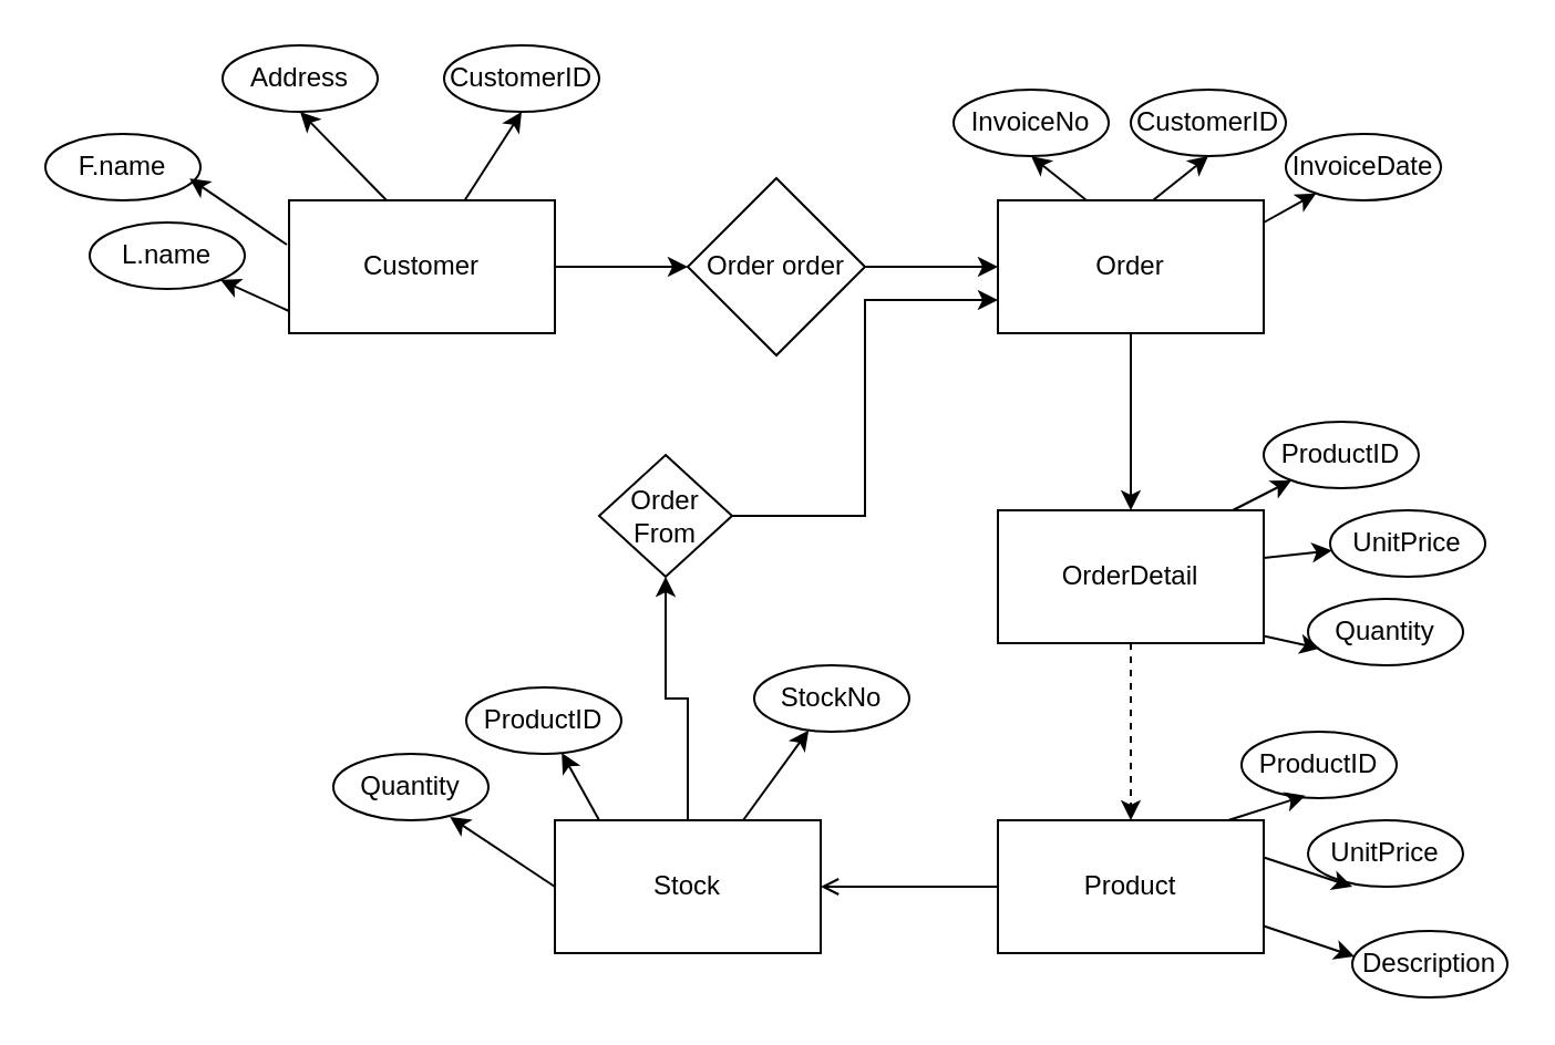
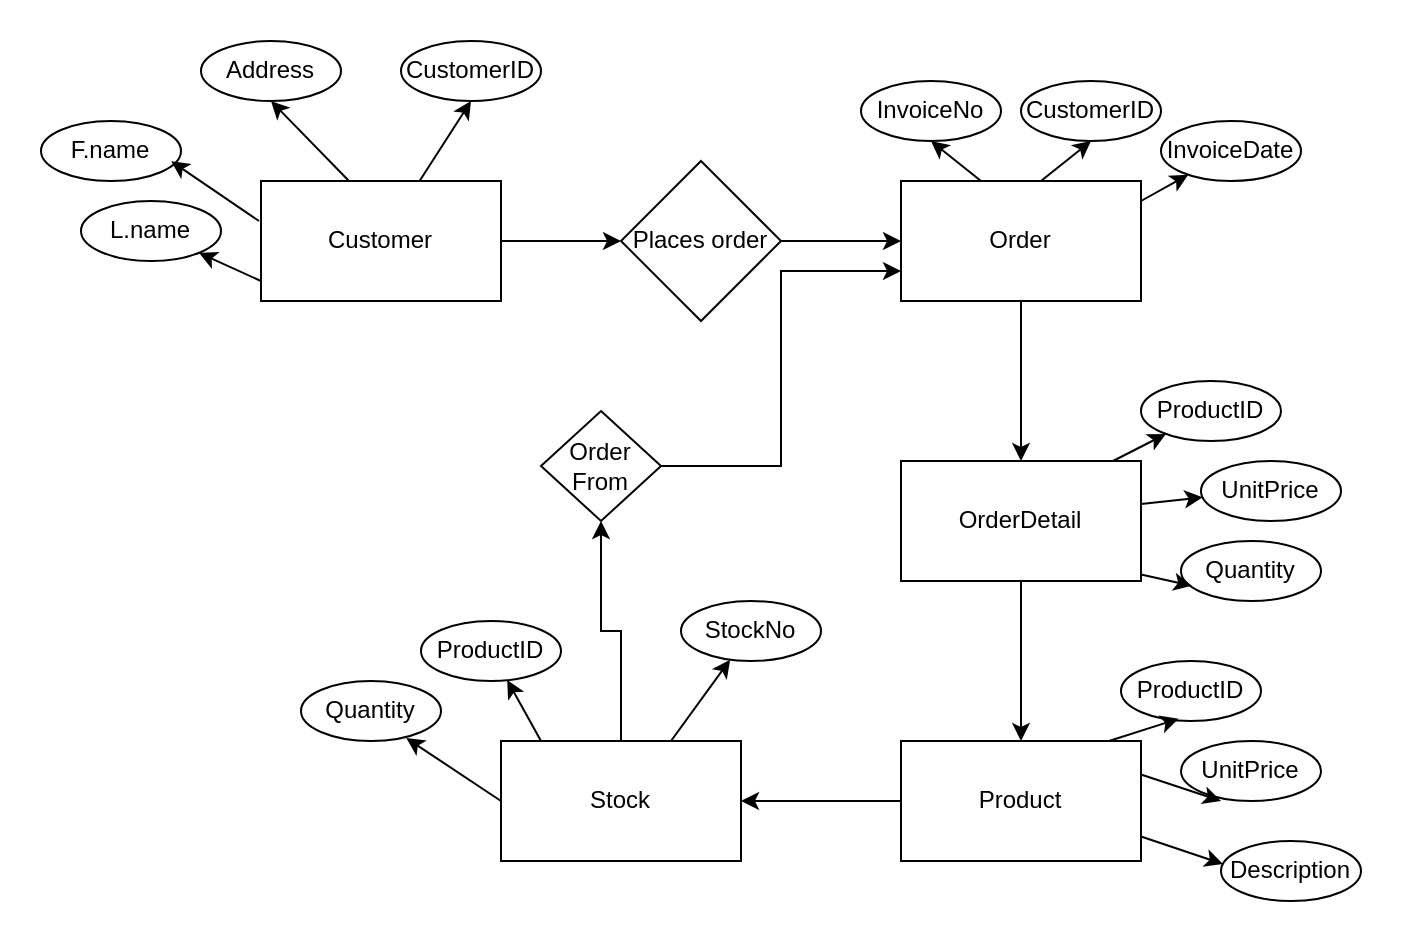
  <mxCell id="0" />
  <mxCell id="1" parent="0" />
  <mxCell id="2" value="" style="edgeStyle=orthogonalEdgeStyle;rounded=0;orthogonalLoop=1;jettySize=auto;html=1;" parent="1" source="3" target="7" edge="1"><mxGeometry relative="1" as="geometry" /></mxCell>
  <mxCell id="3" value="Customer" style="rounded=0;whiteSpace=wrap;html=1;" parent="1" vertex="1"><mxGeometry x="130" y="90" width="120" height="60" as="geometry" /></mxCell>
  <mxCell id="4" value="" style="edgeStyle=orthogonalEdgeStyle;rounded=0;orthogonalLoop=1;jettySize=auto;html=1;" parent="1" source="5" target="23" edge="1"><mxGeometry relative="1" as="geometry" /></mxCell>
  <mxCell id="5" value="Order" style="rounded=0;whiteSpace=wrap;html=1;" parent="1" vertex="1"><mxGeometry x="450" y="90" width="120" height="60" as="geometry" /></mxCell>
  <mxCell id="6" value="" style="edgeStyle=orthogonalEdgeStyle;rounded=0;orthogonalLoop=1;jettySize=auto;html=1;" parent="1" source="7" target="5" edge="1"><mxGeometry relative="1" as="geometry" /></mxCell>
- <mxCell id="7" value="Order order" style="rhombus;whiteSpace=wrap;html=1;rounded=0;" parent="1" vertex="1"><mxGeometry x="310" y="80" width="80" height="80" as="geometry" /></mxCell>
+ <mxCell id="7" value="Places order" style="rhombus;whiteSpace=wrap;html=1;rounded=0;" parent="1" vertex="1"><mxGeometry x="310" y="80" width="80" height="80" as="geometry" /></mxCell>
  <mxCell id="8" value="CustomerID" style="ellipse;whiteSpace=wrap;html=1;" parent="1" vertex="1"><mxGeometry x="200" y="20" width="70" height="30" as="geometry" /></mxCell>
  <mxCell id="9" value="Address" style="ellipse;whiteSpace=wrap;html=1;" parent="1" vertex="1"><mxGeometry x="100" y="20" width="70" height="30" as="geometry" /></mxCell>
  <mxCell id="10" value="F.name" style="ellipse;whiteSpace=wrap;html=1;" parent="1" vertex="1"><mxGeometry x="20" y="60" width="70" height="30" as="geometry" /></mxCell>
  <mxCell id="11" value="L.name" style="ellipse;whiteSpace=wrap;html=1;" parent="1" vertex="1"><mxGeometry x="40" y="100" width="70" height="30" as="geometry" /></mxCell>
  <mxCell id="12" value="" style="endArrow=classic;html=1;rounded=0;entryX=0.5;entryY=1;entryDx=0;entryDy=0;" parent="1" source="3" target="8" edge="1"><mxGeometry width="50" height="50" relative="1" as="geometry"><mxPoint x="190" y="69.289" as="sourcePoint" /><mxPoint x="190" y="19.289" as="targetPoint" /></mxGeometry></mxCell>
  <mxCell id="13" value="" style="endArrow=classic;html=1;rounded=0;entryX=0.5;entryY=1;entryDx=0;entryDy=0;" parent="1" target="9" edge="1"><mxGeometry width="50" height="50" relative="1" as="geometry"><mxPoint x="174" y="90" as="sourcePoint" /><mxPoint x="200" y="50" as="targetPoint" /></mxGeometry></mxCell>
  <mxCell id="14" value="" style="endArrow=classic;html=1;rounded=0;entryX=0.93;entryY=0.669;entryDx=0;entryDy=0;entryPerimeter=0;" parent="1" target="10" edge="1"><mxGeometry width="50" height="50" relative="1" as="geometry"><mxPoint x="129" y="110" as="sourcePoint" /><mxPoint x="90" y="70" as="targetPoint" /></mxGeometry></mxCell>
  <mxCell id="15" value="" style="endArrow=classic;html=1;rounded=0;" parent="1" target="11" edge="1"><mxGeometry width="50" height="50" relative="1" as="geometry"><mxPoint x="130" y="140" as="sourcePoint" /><mxPoint x="86" y="110" as="targetPoint" /></mxGeometry></mxCell>
  <mxCell id="16" value="CustomerID" style="ellipse;whiteSpace=wrap;html=1;" parent="1" vertex="1"><mxGeometry x="510" y="40" width="70" height="30" as="geometry" /></mxCell>
  <mxCell id="17" value="InvoiceNo" style="ellipse;whiteSpace=wrap;html=1;" parent="1" vertex="1"><mxGeometry x="430" y="40" width="70" height="30" as="geometry" /></mxCell>
  <mxCell id="18" value="InvoiceDate" style="ellipse;whiteSpace=wrap;html=1;" parent="1" vertex="1"><mxGeometry x="580" y="60" width="70" height="30" as="geometry" /></mxCell>
  <mxCell id="19" value="" style="endArrow=classic;html=1;rounded=0;entryX=0.5;entryY=1;entryDx=0;entryDy=0;" parent="1" target="16" edge="1"><mxGeometry width="50" height="50" relative="1" as="geometry"><mxPoint x="520" y="90" as="sourcePoint" /><mxPoint x="546" y="50" as="targetPoint" /></mxGeometry></mxCell>
  <mxCell id="20" value="" style="endArrow=classic;html=1;rounded=0;entryX=0.5;entryY=1;entryDx=0;entryDy=0;" parent="1" target="17" edge="1"><mxGeometry width="50" height="50" relative="1" as="geometry"><mxPoint x="490" y="90" as="sourcePoint" /><mxPoint x="515" y="70" as="targetPoint" /></mxGeometry></mxCell>
  <mxCell id="21" value="" style="endArrow=classic;html=1;rounded=0;" parent="1" target="18" edge="1"><mxGeometry width="50" height="50" relative="1" as="geometry"><mxPoint x="570" y="100" as="sourcePoint" /><mxPoint x="595" y="80" as="targetPoint" /></mxGeometry></mxCell>
- <mxCell id="22" value="" style="edgeStyle=orthogonalEdgeStyle;rounded=0;orthogonalLoop=1;jettySize=auto;html=1;dashed=1;" parent="1" source="23" target="31" edge="1"><mxGeometry relative="1" as="geometry" /></mxCell>
+ <mxCell id="22" value="" style="edgeStyle=orthogonalEdgeStyle;rounded=0;orthogonalLoop=1;jettySize=auto;html=1;" parent="1" source="23" target="31" edge="1"><mxGeometry relative="1" as="geometry" /></mxCell>
  <mxCell id="23" value="OrderDetail" style="rounded=0;whiteSpace=wrap;html=1;" parent="1" vertex="1"><mxGeometry x="450" y="230" width="120" height="60" as="geometry" /></mxCell>
  <mxCell id="24" value="Quantity" style="ellipse;whiteSpace=wrap;html=1;" parent="1" vertex="1"><mxGeometry x="590" y="270" width="70" height="30" as="geometry" /></mxCell>
  <mxCell id="25" value="ProductID" style="ellipse;whiteSpace=wrap;html=1;" parent="1" vertex="1"><mxGeometry x="570" y="190" width="70" height="30" as="geometry" /></mxCell>
  <mxCell id="26" value="UnitPrice" style="ellipse;whiteSpace=wrap;html=1;" parent="1" vertex="1"><mxGeometry x="600" y="230" width="70" height="30" as="geometry" /></mxCell>
  <mxCell id="27" value="" style="endArrow=classic;html=1;rounded=0;" parent="1" target="25" edge="1"><mxGeometry width="50" height="50" relative="1" as="geometry"><mxPoint x="556" y="230" as="sourcePoint" /><mxPoint x="580" y="217" as="targetPoint" /></mxGeometry></mxCell>
  <mxCell id="28" value="" style="endArrow=classic;html=1;rounded=0;" parent="1" target="26" edge="1"><mxGeometry width="50" height="50" relative="1" as="geometry"><mxPoint x="570" y="251.5" as="sourcePoint" /><mxPoint x="597" y="238.5" as="targetPoint" /></mxGeometry></mxCell>
  <mxCell id="29" value="" style="endArrow=classic;html=1;rounded=0;entryX=0.077;entryY=0.744;entryDx=0;entryDy=0;entryPerimeter=0;" parent="1" target="24" edge="1"><mxGeometry width="50" height="50" relative="1" as="geometry"><mxPoint x="570" y="286.75" as="sourcePoint" /><mxPoint x="601" y="283.25" as="targetPoint" /></mxGeometry></mxCell>
- <mxCell id="30" value="" style="edgeStyle=orthogonalEdgeStyle;rounded=0;orthogonalLoop=1;jettySize=auto;html=1;endArrow=open;" parent="1" source="31" target="39" edge="1"><mxGeometry relative="1" as="geometry" /></mxCell>
+ <mxCell id="30" value="" style="edgeStyle=orthogonalEdgeStyle;rounded=0;orthogonalLoop=1;jettySize=auto;html=1;" parent="1" source="31" target="39" edge="1"><mxGeometry relative="1" as="geometry" /></mxCell>
  <mxCell id="31" value="Product" style="rounded=0;whiteSpace=wrap;html=1;" parent="1" vertex="1"><mxGeometry x="450" y="370" width="120" height="60" as="geometry" /></mxCell>
  <mxCell id="32" value="Description" style="ellipse;whiteSpace=wrap;html=1;" parent="1" vertex="1"><mxGeometry x="610" y="420" width="70" height="30" as="geometry" /></mxCell>
  <mxCell id="33" value="ProductID" style="ellipse;whiteSpace=wrap;html=1;" parent="1" vertex="1"><mxGeometry x="560" y="330" width="70" height="30" as="geometry" /></mxCell>
  <mxCell id="34" value="UnitPrice" style="ellipse;whiteSpace=wrap;html=1;" parent="1" vertex="1"><mxGeometry x="590" y="370" width="70" height="30" as="geometry" /></mxCell>
  <mxCell id="35" value="" style="endArrow=classic;html=1;rounded=0;entryX=0.412;entryY=0.962;entryDx=0;entryDy=0;entryPerimeter=0;" parent="1" target="33" edge="1"><mxGeometry width="50" height="50" relative="1" as="geometry"><mxPoint x="554" y="370" as="sourcePoint" /><mxPoint x="580" y="356" as="targetPoint" /></mxGeometry></mxCell>
  <mxCell id="36" value="" style="endArrow=classic;html=1;rounded=0;entryX=0.286;entryY=1;entryDx=0;entryDy=0;entryPerimeter=0;" parent="1" target="34" edge="1"><mxGeometry width="50" height="50" relative="1" as="geometry"><mxPoint x="570" y="386.75" as="sourcePoint" /><mxPoint x="601" y="383.25" as="targetPoint" /></mxGeometry></mxCell>
  <mxCell id="37" value="" style="endArrow=classic;html=1;rounded=0;entryX=0.014;entryY=0.383;entryDx=0;entryDy=0;entryPerimeter=0;" parent="1" target="32" edge="1"><mxGeometry width="50" height="50" relative="1" as="geometry"><mxPoint x="570" y="417.75" as="sourcePoint" /><mxPoint x="595" y="423" as="targetPoint" /></mxGeometry></mxCell>
  <mxCell id="38" style="edgeStyle=orthogonalEdgeStyle;rounded=0;orthogonalLoop=1;jettySize=auto;html=1;entryX=0.5;entryY=1;entryDx=0;entryDy=0;" parent="1" source="39" target="47" edge="1"><mxGeometry relative="1" as="geometry" /></mxCell>
  <mxCell id="39" value="Stock" style="rounded=0;whiteSpace=wrap;html=1;" parent="1" vertex="1"><mxGeometry x="250" y="370" width="120" height="60" as="geometry" /></mxCell>
  <mxCell id="40" value="StockNo" style="ellipse;whiteSpace=wrap;html=1;" parent="1" vertex="1"><mxGeometry x="340" y="300" width="70" height="30" as="geometry" /></mxCell>
  <mxCell id="41" value="ProductID" style="ellipse;whiteSpace=wrap;html=1;" parent="1" vertex="1"><mxGeometry x="210" y="310" width="70" height="30" as="geometry" /></mxCell>
  <mxCell id="42" value="Quantity" style="ellipse;whiteSpace=wrap;html=1;" parent="1" vertex="1"><mxGeometry x="150" y="340" width="70" height="30" as="geometry" /></mxCell>
  <mxCell id="43" value="" style="endArrow=classic;html=1;rounded=0;" parent="1" target="40" edge="1"><mxGeometry width="50" height="50" relative="1" as="geometry"><mxPoint x="335" y="370" as="sourcePoint" /><mxPoint x="375" y="383.25" as="targetPoint" /></mxGeometry></mxCell>
  <mxCell id="44" value="" style="endArrow=classic;html=1;rounded=0;" parent="1" target="41" edge="1"><mxGeometry width="50" height="50" relative="1" as="geometry"><mxPoint x="270" y="370" as="sourcePoint" /><mxPoint x="270" y="330" as="targetPoint" /></mxGeometry></mxCell>
  <mxCell id="45" value="" style="endArrow=classic;html=1;rounded=0;entryX=0.752;entryY=0.951;entryDx=0;entryDy=0;entryPerimeter=0;" parent="1" target="42" edge="1"><mxGeometry width="50" height="50" relative="1" as="geometry"><mxPoint x="250" y="400" as="sourcePoint" /><mxPoint x="233" y="370" as="targetPoint" /></mxGeometry></mxCell>
  <mxCell id="46" style="edgeStyle=orthogonalEdgeStyle;rounded=0;orthogonalLoop=1;jettySize=auto;html=1;exitX=1;exitY=0.5;exitDx=0;exitDy=0;entryX=0;entryY=0.75;entryDx=0;entryDy=0;" parent="1" source="47" target="5" edge="1"><mxGeometry relative="1" as="geometry" /></mxCell>
  <mxCell id="47" value="Order From" style="rhombus;whiteSpace=wrap;html=1;" parent="1" vertex="1"><mxGeometry x="270" y="205" width="60" height="55" as="geometry" /></mxCell>
